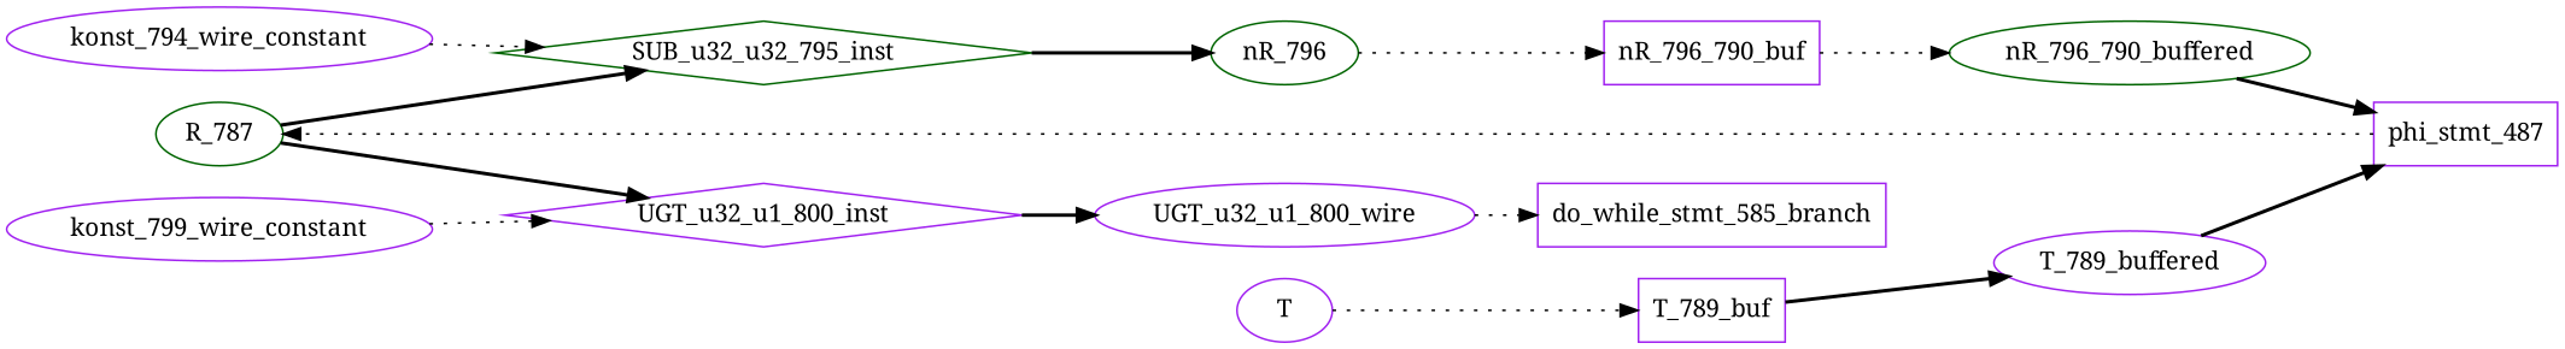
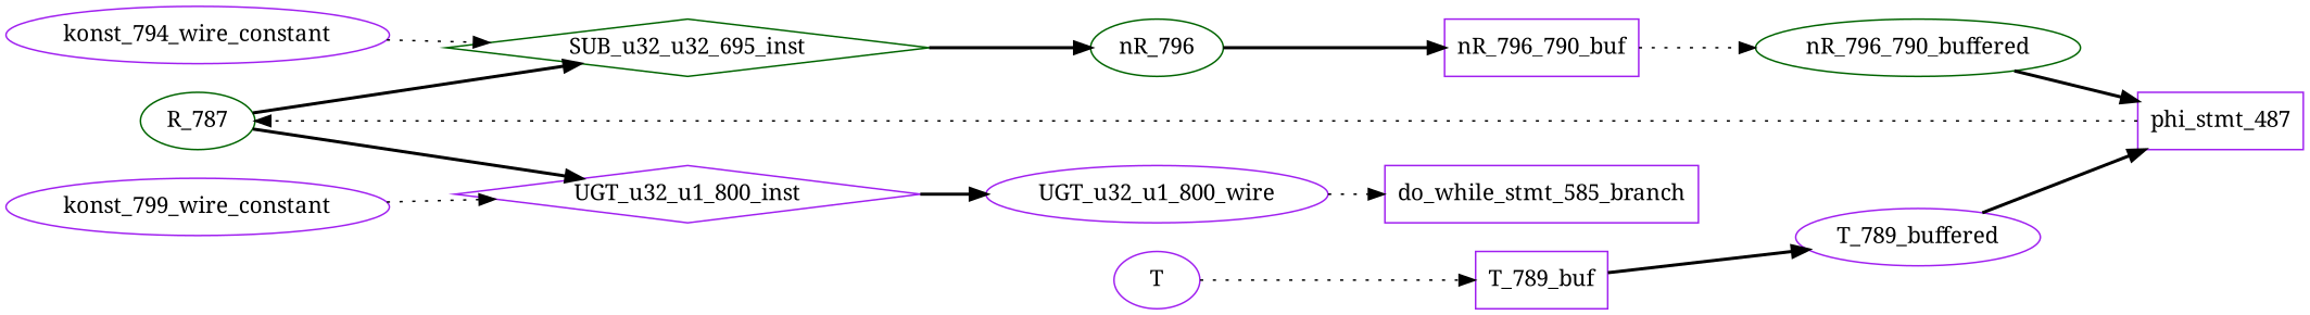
  digraph {
    fontname="Noto Serif"
    rankdir=LR
    node [color=purple fontname="Noto Serif" shape=ellipse]
    edge [fontname="Noto Serif" style=bold]
    R_787 [color=darkgreen]
-   SUB_u32_u32_795_inst [color=darkgreen shape=diamond]
+   SUB_u32_u32_795_inst [color=darkgreen shape=diamond label=SUB_u32_u32_695_inst]
    UGT_u32_u1_800_inst [shape=diamond]
    nR_796 [color=darkgreen]
    UGT_u32_u1_800_wire
    n6 [label=phi_stmt_487 shape=rectangle]
    T_789_buffered
    n8 [label=do_while_stmt_585_branch shape=rectangle]
    konst_794_wire_constant
    konst_799_wire_constant
    nR_796_790_buf [shape=rectangle]
    nR_796_790_buffered [color=darkgreen]
    T_789_buf [shape=rectangle]
    T [shape=""]
    R_787 -> SUB_u32_u32_795_inst
    R_787 -> UGT_u32_u1_800_inst
    SUB_u32_u32_795_inst -> nR_796
    UGT_u32_u1_800_inst -> UGT_u32_u1_800_wire
-   nR_796 -> nR_796_790_buf [style=dotted]
+   nR_796 -> nR_796_790_buf
    UGT_u32_u1_800_wire -> n8 [style=dotted]
    n6 -> R_787 [style=dotted]
    T_789_buffered -> n6
    konst_794_wire_constant -> SUB_u32_u32_795_inst [style=dotted]
    konst_799_wire_constant -> UGT_u32_u1_800_inst [style=dotted]
    nR_796_790_buf -> nR_796_790_buffered [style=dotted]
    nR_796_790_buffered -> n6
    T_789_buf -> T_789_buffered
    T -> T_789_buf [style=dotted]
  }
